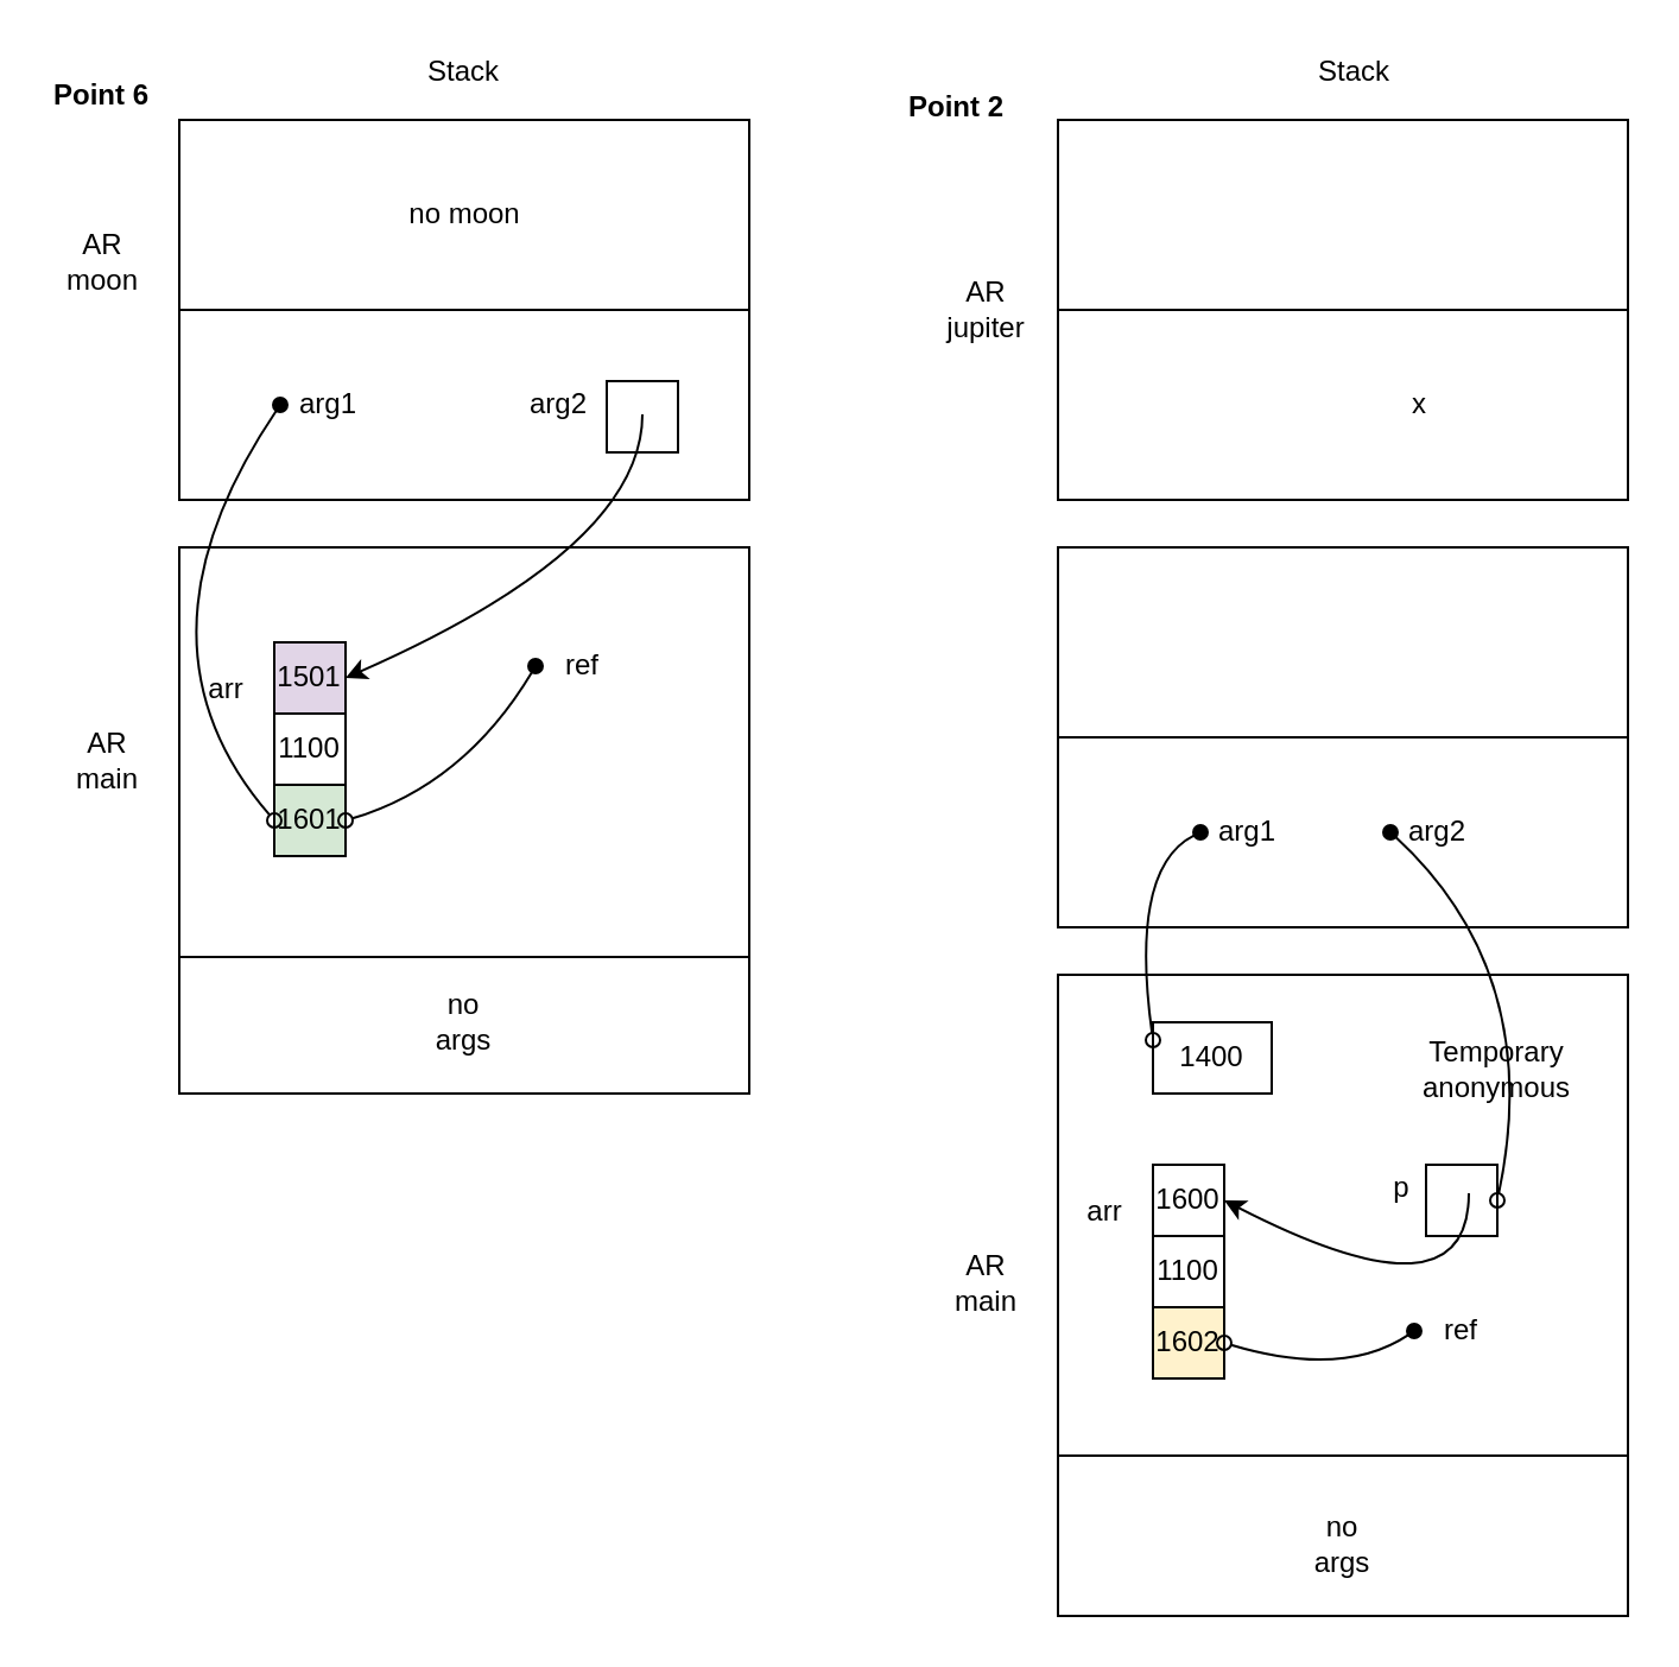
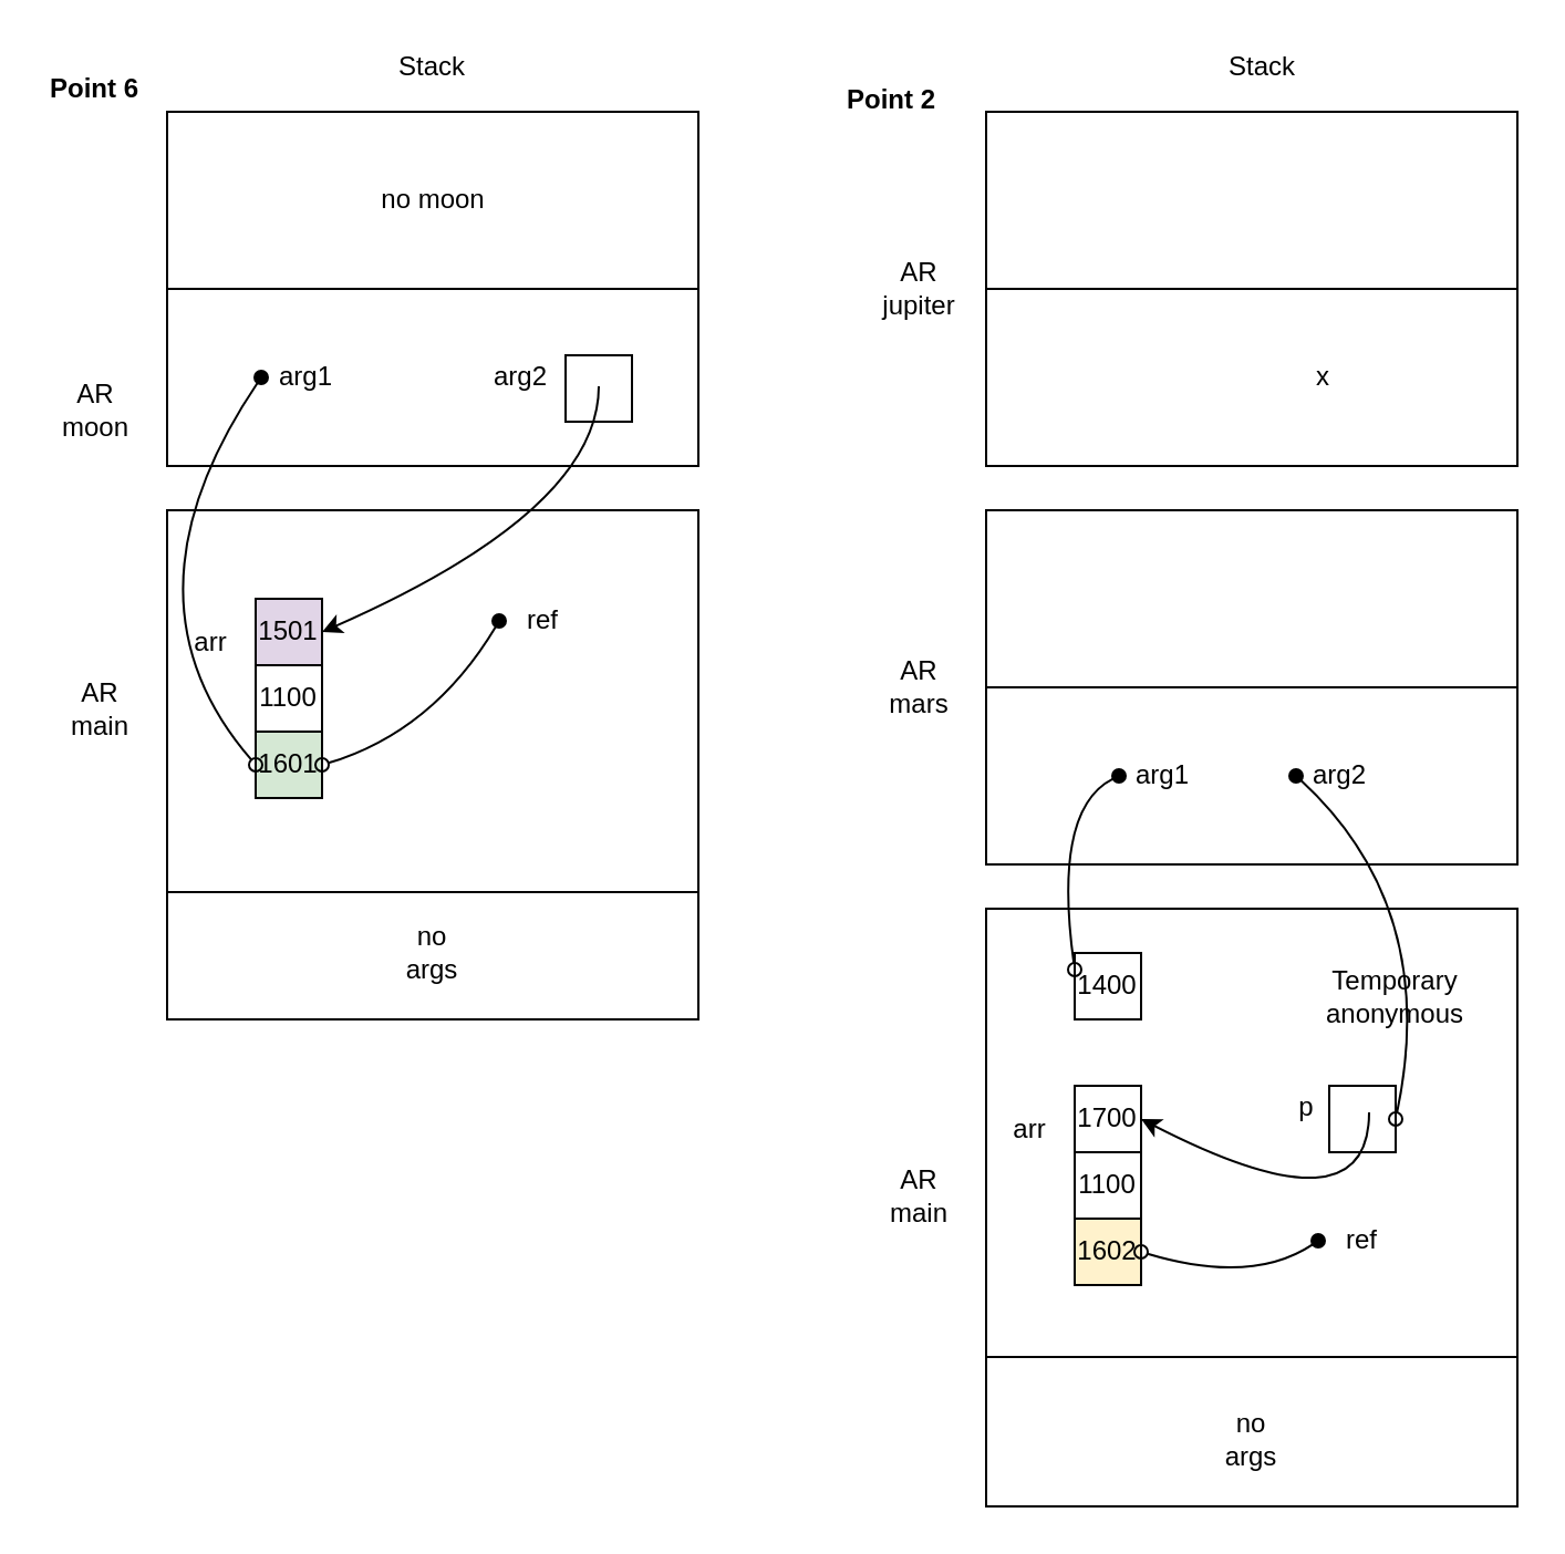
  <mxCell id="0" />
  <mxCell id="1" parent="0" />
  <mxCell id="2" value="" style="whiteSpace=wrap;html=1;;" parent="1" vertex="1"><mxGeometry x="445" y="410" width="240" height="270" as="geometry" /></mxCell>
  <mxCell id="3" value="" style="endArrow=none;html=1;entryX=1;entryY=0.75;entryDx=0;entryDy=0;exitX=0;exitY=0.75;exitDx=0;exitDy=0;" parent="1" source="2" target="2" edge="1"><mxGeometry width="50" height="50" relative="1" as="geometry"><mxPoint x="365" y="630" as="sourcePoint" /><mxPoint x="415" y="580" as="targetPoint" /></mxGeometry></mxCell>
  <mxCell id="4" value="no args" style="text;html=1;strokeColor=none;fillColor=none;align=center;verticalAlign=middle;whiteSpace=wrap;rounded=0;" parent="1" vertex="1"><mxGeometry x="545" y="640" width="40" height="20" as="geometry" /></mxCell>
  <mxCell id="5" value="" style="group" parent="1" vertex="1" connectable="0"><mxGeometry x="485" y="490" width="30" height="90" as="geometry" /></mxCell>
- <mxCell id="6" value="1600" style="whiteSpace=wrap;html=1;aspect=fixed;" parent="5" vertex="1"><mxGeometry width="30" height="30" as="geometry" /></mxCell>
+ <mxCell id="6" value="1700" style="whiteSpace=wrap;html=1;aspect=fixed;" parent="5" vertex="1"><mxGeometry width="30" height="30" as="geometry" /></mxCell>
  <mxCell id="7" value="1100" style="whiteSpace=wrap;html=1;aspect=fixed;" parent="5" vertex="1"><mxGeometry y="30" width="30" height="30" as="geometry" /></mxCell>
  <mxCell id="8" value="1602" style="whiteSpace=wrap;html=1;aspect=fixed;fillColor=#fff2cc;" parent="5" vertex="1"><mxGeometry y="60" width="30" height="30" as="geometry" /></mxCell>
  <mxCell id="9" value="arr" style="text;html=1;strokeColor=none;fillColor=none;align=center;verticalAlign=middle;whiteSpace=wrap;rounded=0;" parent="1" vertex="1"><mxGeometry x="445" y="500" width="40" height="20" as="geometry" /></mxCell>
  <mxCell id="10" value="ref" style="text;html=1;strokeColor=none;fillColor=none;align=center;verticalAlign=middle;whiteSpace=wrap;rounded=0;" parent="1" vertex="1"><mxGeometry x="595" y="550" width="40" height="20" as="geometry" /></mxCell>
  <mxCell id="11" value="AR main" style="text;html=1;strokeColor=none;fillColor=none;align=center;verticalAlign=middle;whiteSpace=wrap;rounded=0;" parent="1" vertex="1"><mxGeometry x="395" y="530" width="40" height="20" as="geometry" /></mxCell>
  <mxCell id="12" value="" style="curved=1;endArrow=oval;html=1;endFill=1;startArrow=oval;startFill=0;entryX=0;entryY=0.5;entryDx=0;entryDy=0;exitX=1;exitY=0.5;exitDx=0;exitDy=0;" parent="1" source="8" target="10" edge="1"><mxGeometry width="50" height="50" relative="1" as="geometry"><mxPoint x="515" y="625" as="sourcePoint" /><mxPoint x="385" y="450" as="targetPoint" /><Array as="points"><mxPoint x="565" y="580" /></Array></mxGeometry></mxCell>
  <mxCell id="13" value="Stack" style="text;html=1;strokeColor=none;fillColor=none;align=center;verticalAlign=middle;whiteSpace=wrap;rounded=0;dashed=1;" parent="1" vertex="1"><mxGeometry x="545" y="280" width="40" height="20" as="geometry" /></mxCell>
  <mxCell id="14" value="" style="whiteSpace=wrap;html=1;aspect=fixed;" parent="1" vertex="1"><mxGeometry x="600" y="490" width="30" height="30" as="geometry" /></mxCell>
  <mxCell id="15" value="p" style="text;html=1;strokeColor=none;fillColor=none;align=center;verticalAlign=middle;whiteSpace=wrap;rounded=0;" parent="1" vertex="1"><mxGeometry x="570" y="490" width="40" height="20" as="geometry" /></mxCell>
  <mxCell id="16" value="" style="whiteSpace=wrap;html=1;" parent="1" vertex="1"><mxGeometry x="445" y="230" width="240" height="160" as="geometry" /></mxCell>
  <mxCell id="17" value="" style="endArrow=none;html=1;entryX=1;entryY=0.5;entryDx=0;entryDy=0;exitX=0;exitY=0.5;exitDx=0;exitDy=0;" parent="1" source="16" target="16" edge="1"><mxGeometry width="50" height="50" relative="1" as="geometry"><mxPoint x="365" y="420" as="sourcePoint" /><mxPoint x="415" y="370" as="targetPoint" /></mxGeometry></mxCell>
+ <mxCell id="18" value="AR mars" style="text;html=1;strokeColor=none;fillColor=none;align=center;verticalAlign=middle;whiteSpace=wrap;rounded=0;" parent="1" vertex="1"><mxGeometry x="395" y="300" width="40" height="20" as="geometry" /></mxCell>
  <mxCell id="19" value="" style="curved=1;endArrow=classic;html=1;strokeColor=#000000;endFill=1;exitX=0.5;exitY=0.467;exitDx=0;exitDy=0;exitPerimeter=0;entryX=1;entryY=0.5;entryDx=0;entryDy=0;" parent="1" target="6" edge="1"><mxGeometry width="50" height="50" relative="1" as="geometry"><mxPoint x="618" y="502" as="sourcePoint" /><mxPoint x="493" y="612.99" as="targetPoint" /><Array as="points"><mxPoint x="618" y="557.99" /></Array></mxGeometry></mxCell>
  <mxCell id="20" value="arg1" style="text;html=1;strokeColor=none;fillColor=none;align=center;verticalAlign=middle;whiteSpace=wrap;rounded=0;" parent="1" vertex="1"><mxGeometry x="505" y="340" width="40" height="20" as="geometry" /></mxCell>
  <mxCell id="21" value="arg2" style="text;html=1;strokeColor=none;fillColor=none;align=center;verticalAlign=middle;whiteSpace=wrap;rounded=0;" parent="1" vertex="1"><mxGeometry x="585" y="340" width="40" height="20" as="geometry" /></mxCell>
- <mxCell id="22" value="1400" style="whiteSpace=wrap;html=1;aspect=fixed;" parent="1" vertex="1"><mxGeometry x="485" y="430" width="50" height="30" as="geometry" /></mxCell>
+ <mxCell id="22" value="1400" style="whiteSpace=wrap;html=1;aspect=fixed;" parent="1" vertex="1"><mxGeometry x="485" y="430" width="30" height="30" as="geometry" /></mxCell>
  <mxCell id="23" value="" style="curved=1;endArrow=oval;html=1;endFill=1;startArrow=oval;startFill=0;entryX=0;entryY=0.5;entryDx=0;entryDy=0;exitX=0;exitY=0.25;exitDx=0;exitDy=0;" parent="1" source="22" target="20" edge="1"><mxGeometry width="50" height="50" relative="1" as="geometry"><mxPoint x="425" y="380" as="sourcePoint" /><mxPoint x="505" y="315" as="targetPoint" /><Array as="points"><mxPoint x="475" y="365" /></Array></mxGeometry></mxCell>
  <mxCell id="24" value="Temporary anonymous" style="text;html=1;strokeColor=none;fillColor=none;align=center;verticalAlign=middle;whiteSpace=wrap;rounded=0;" parent="1" vertex="1"><mxGeometry x="610" y="440" width="40" height="20" as="geometry" /></mxCell>
  <mxCell id="25" value="" style="curved=1;endArrow=oval;html=1;endFill=1;startArrow=oval;startFill=0;entryX=0;entryY=0.5;entryDx=0;entryDy=0;exitX=1;exitY=0.5;exitDx=0;exitDy=0;" parent="1" source="14" target="21" edge="1"><mxGeometry width="50" height="50" relative="1" as="geometry"><mxPoint x="565" y="435" as="sourcePoint" /><mxPoint x="585" y="312.5" as="targetPoint" /><Array as="points"><mxPoint x="650" y="410" /></Array></mxGeometry></mxCell>
  <mxCell id="26" value="Stack" style="text;html=1;strokeColor=none;fillColor=none;align=center;verticalAlign=middle;whiteSpace=wrap;rounded=0;dashed=1;" parent="1" vertex="1"><mxGeometry x="545" y="100" width="40" height="20" as="geometry" /></mxCell>
  <mxCell id="27" value="" style="whiteSpace=wrap;html=1;" parent="1" vertex="1"><mxGeometry x="445" y="50" width="240" height="160" as="geometry" /></mxCell>
  <mxCell id="28" value="" style="endArrow=none;html=1;entryX=1;entryY=0.5;entryDx=0;entryDy=0;exitX=0;exitY=0.5;exitDx=0;exitDy=0;" parent="1" source="27" target="27" edge="1"><mxGeometry width="50" height="50" relative="1" as="geometry"><mxPoint x="365" y="240" as="sourcePoint" /><mxPoint x="415" y="190" as="targetPoint" /></mxGeometry></mxCell>
  <mxCell id="29" value="AR jupiter" style="text;html=1;strokeColor=none;fillColor=none;align=center;verticalAlign=middle;whiteSpace=wrap;rounded=0;" parent="1" vertex="1"><mxGeometry x="395" y="120" width="40" height="20" as="geometry" /></mxCell>
  <mxCell id="30" value="x" style="text;html=1;strokeColor=none;fillColor=none;align=center;verticalAlign=middle;whiteSpace=wrap;rounded=0;" parent="1" vertex="1"><mxGeometry x="585" y="160" width="25" height="20" as="geometry" /></mxCell>
  <mxCell id="31" value="&lt;b&gt;Point 2&lt;/b&gt;" style="text;html=1;strokeColor=none;fillColor=none;align=center;verticalAlign=middle;whiteSpace=wrap;rounded=0;dashed=1;" parent="1" vertex="1"><mxGeometry x="380" y="35" width="45" height="20" as="geometry" /></mxCell>
  <mxCell id="32" value="Stack" style="text;html=1;strokeColor=none;fillColor=none;align=center;verticalAlign=middle;whiteSpace=wrap;rounded=0;dashed=1;" parent="1" vertex="1"><mxGeometry x="550" y="20" width="40" height="20" as="geometry" /></mxCell>
  <mxCell id="33" value="" style="group" parent="1" vertex="1" connectable="0"><mxGeometry x="20" y="20" width="295" height="440" as="geometry" /></mxCell>
  <mxCell id="34" value="" style="whiteSpace=wrap;html=1;;" parent="33" vertex="1"><mxGeometry x="55" y="210" width="240" height="230" as="geometry" /></mxCell>
  <mxCell id="35" value="" style="endArrow=none;html=1;entryX=1;entryY=0.75;entryDx=0;entryDy=0;exitX=0;exitY=0.75;exitDx=0;exitDy=0;" parent="33" source="34" target="34" edge="1"><mxGeometry width="50" height="50" relative="1" as="geometry"><mxPoint x="-25" y="390" as="sourcePoint" /><mxPoint x="25" y="340" as="targetPoint" /></mxGeometry></mxCell>
  <mxCell id="36" value="no args" style="text;html=1;strokeColor=none;fillColor=none;align=center;verticalAlign=middle;whiteSpace=wrap;rounded=0;" parent="33" vertex="1"><mxGeometry x="155" y="400" width="40" height="20" as="geometry" /></mxCell>
  <mxCell id="37" value="" style="group" parent="33" vertex="1" connectable="0"><mxGeometry x="95" y="250" width="30" height="90" as="geometry" /></mxCell>
  <mxCell id="38" value="1501" style="whiteSpace=wrap;html=1;aspect=fixed;fillColor=#e1d5e7;" parent="37" vertex="1"><mxGeometry width="30" height="30" as="geometry" /></mxCell>
  <mxCell id="39" value="1100" style="whiteSpace=wrap;html=1;aspect=fixed;" parent="37" vertex="1"><mxGeometry y="30" width="30" height="30" as="geometry" /></mxCell>
  <mxCell id="40" value="1601" style="whiteSpace=wrap;html=1;aspect=fixed;fillColor=#d5e8d4;" parent="37" vertex="1"><mxGeometry y="60" width="30" height="30" as="geometry" /></mxCell>
  <mxCell id="41" value="arr" style="text;html=1;strokeColor=none;fillColor=none;align=center;verticalAlign=middle;whiteSpace=wrap;rounded=0;" parent="33" vertex="1"><mxGeometry x="55" y="260" width="40" height="20" as="geometry" /></mxCell>
  <mxCell id="42" value="ref" style="text;html=1;strokeColor=none;fillColor=none;align=center;verticalAlign=middle;whiteSpace=wrap;rounded=0;" parent="33" vertex="1"><mxGeometry x="205" y="250" width="40" height="20" as="geometry" /></mxCell>
  <mxCell id="43" value="AR main" style="text;html=1;strokeColor=none;fillColor=none;align=center;verticalAlign=middle;whiteSpace=wrap;rounded=0;" parent="33" vertex="1"><mxGeometry x="5" y="290" width="40" height="20" as="geometry" /></mxCell>
  <mxCell id="44" value="" style="whiteSpace=wrap;html=1;" parent="33" vertex="1"><mxGeometry x="55" y="30" width="240" height="160" as="geometry" /></mxCell>
  <mxCell id="45" value="" style="endArrow=none;html=1;entryX=1;entryY=0.5;entryDx=0;entryDy=0;exitX=0;exitY=0.5;exitDx=0;exitDy=0;" parent="33" source="44" target="44" edge="1"><mxGeometry width="50" height="50" relative="1" as="geometry"><mxPoint x="-25" y="140" as="sourcePoint" /><mxPoint x="25" y="90" as="targetPoint" /></mxGeometry></mxCell>
  <mxCell id="46" value="no moon" style="text;html=1;strokeColor=none;fillColor=none;align=center;verticalAlign=middle;whiteSpace=wrap;rounded=0;" parent="33" vertex="1"><mxGeometry x="147.5" y="60" width="55" height="20" as="geometry" /></mxCell>
  <mxCell id="47" value="arg2" style="text;html=1;strokeColor=none;fillColor=none;align=center;verticalAlign=middle;whiteSpace=wrap;rounded=0;" parent="33" vertex="1"><mxGeometry x="195" y="140" width="40" height="20" as="geometry" /></mxCell>
  <mxCell id="48" value="arg1" style="text;html=1;strokeColor=none;fillColor=none;align=center;verticalAlign=middle;whiteSpace=wrap;rounded=0;" parent="33" vertex="1"><mxGeometry x="97.5" y="140" width="40" height="20" as="geometry" /></mxCell>
- <mxCell id="49" value="AR moon" style="text;html=1;strokeColor=none;fillColor=none;align=center;verticalAlign=middle;whiteSpace=wrap;rounded=0;" parent="33" vertex="1"><mxGeometry x="2.5" y="80" width="40" height="20" as="geometry" /></mxCell>
+ <mxCell id="49" value="AR moon" style="text;html=1;strokeColor=none;fillColor=none;align=center;verticalAlign=middle;whiteSpace=wrap;rounded=0;" parent="33" vertex="1"><mxGeometry x="2.5" y="155" width="40" height="20" as="geometry" /></mxCell>
  <mxCell id="50" value="" style="whiteSpace=wrap;html=1;aspect=fixed;" parent="33" vertex="1"><mxGeometry x="235" y="140" width="30" height="30" as="geometry" /></mxCell>
  <mxCell id="51" value="" style="curved=1;endArrow=classic;html=1;strokeColor=#000000;endFill=1;exitX=0.5;exitY=0.467;exitDx=0;exitDy=0;exitPerimeter=0;entryX=1;entryY=0.5;entryDx=0;entryDy=0;" parent="33" source="50" target="38" edge="1"><mxGeometry width="50" height="50" relative="1" as="geometry"><mxPoint x="400" y="210" as="sourcePoint" /><mxPoint x="125" y="295" as="targetPoint" /><Array as="points"><mxPoint x="250" y="210" /></Array></mxGeometry></mxCell>
  <mxCell id="52" value="" style="curved=1;endArrow=oval;html=1;endFill=1;startArrow=oval;startFill=0;entryX=0;entryY=0.5;entryDx=0;entryDy=0;exitX=0;exitY=0.5;exitDx=0;exitDy=0;" parent="33" source="40" target="48" edge="1"><mxGeometry width="50" height="50" relative="1" as="geometry"><mxPoint x="87.5" y="355" as="sourcePoint" /><mxPoint x="-112.5" y="40" as="targetPoint" /><Array as="points"><mxPoint x="30" y="250" /></Array></mxGeometry></mxCell>
  <mxCell id="53" value="" style="curved=1;endArrow=oval;html=1;endFill=1;startArrow=oval;startFill=0;entryX=0;entryY=0.5;entryDx=0;entryDy=0;exitX=1;exitY=0.5;exitDx=0;exitDy=0;" parent="33" source="40" target="42" edge="1"><mxGeometry width="50" height="50" relative="1" as="geometry"><mxPoint x="125" y="355" as="sourcePoint" /><mxPoint x="-5" y="150" as="targetPoint" /><Array as="points"><mxPoint x="175" y="310" /></Array></mxGeometry></mxCell>
  <mxCell id="54" value="&lt;b&gt;Point 6&lt;/b&gt;" style="text;html=1;strokeColor=none;fillColor=none;align=center;verticalAlign=middle;whiteSpace=wrap;rounded=0;dashed=1;" parent="33" vertex="1"><mxGeometry y="10" width="45" height="20" as="geometry" /></mxCell>
  <mxCell id="55" value="Stack" style="text;html=1;strokeColor=none;fillColor=none;align=center;verticalAlign=middle;whiteSpace=wrap;rounded=0;dashed=1;" parent="33" vertex="1"><mxGeometry x="155" width="40" height="20" as="geometry" /></mxCell>
